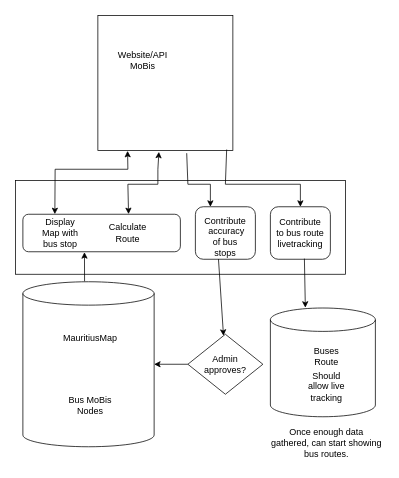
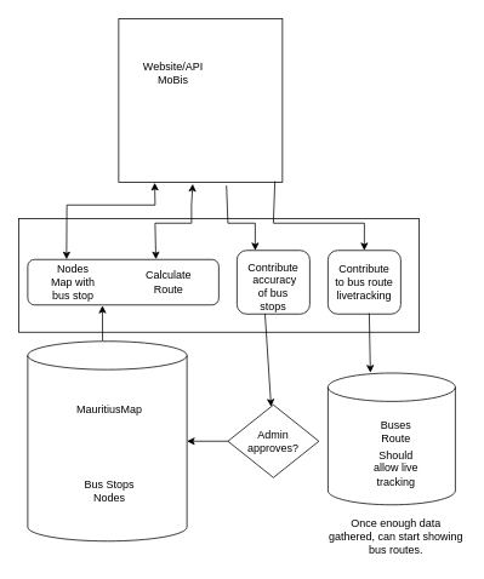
  <mxCell id="0" />
  <mxCell id="1" parent="0" />
  <mxCell id="2" value="" style="whiteSpace=wrap;html=1;aspect=fixed;movable=1;resizable=1;rotatable=1;deletable=1;editable=1;locked=0;connectable=1;" vertex="1" parent="1"><mxGeometry x="130" y="20" width="180" height="180" as="geometry" /></mxCell>
  <mxCell id="3" value="&lt;div&gt;Website/API&lt;/div&gt;&lt;div&gt;MoBis&lt;br&gt;&lt;/div&gt;" style="text;html=1;align=center;verticalAlign=middle;whiteSpace=wrap;rounded=0;movable=1;resizable=1;rotatable=1;deletable=1;editable=1;locked=0;connectable=1;" vertex="1" parent="1"><mxGeometry x="160" y="65" width="60" height="30" as="geometry" /></mxCell>
  <mxCell id="4" value="" style="shape=cylinder3;whiteSpace=wrap;html=1;boundedLbl=1;backgroundOutline=1;size=15.6;" vertex="1" parent="1"><mxGeometry x="30" y="375" width="175" height="220" as="geometry" /></mxCell>
  <mxCell id="5" value="&lt;div&gt;MauritiusMap&lt;/div&gt;" style="text;html=1;align=center;verticalAlign=middle;whiteSpace=wrap;rounded=0;" vertex="1" parent="1"><mxGeometry x="90" y="435" width="60" height="30" as="geometry" /></mxCell>
- <mxCell id="6" value="Bus MoBis Nodes" style="text;html=1;align=center;verticalAlign=middle;whiteSpace=wrap;rounded=0;" vertex="1" parent="1"><mxGeometry x="90" y="525" width="60" height="30" as="geometry" /></mxCell>
+ <mxCell id="6" value="Bus Stops Nodes" style="text;html=1;align=center;verticalAlign=middle;whiteSpace=wrap;rounded=0;" vertex="1" parent="1"><mxGeometry x="90" y="525" width="60" height="30" as="geometry" /></mxCell>
  <mxCell id="7" value="" style="shape=cylinder3;whiteSpace=wrap;html=1;boundedLbl=1;backgroundOutline=1;size=15.6;" vertex="1" parent="1"><mxGeometry x="360" y="410" width="140" height="145" as="geometry" /></mxCell>
  <mxCell id="8" value="Buses Route" style="text;html=1;align=center;verticalAlign=middle;whiteSpace=wrap;rounded=0;" vertex="1" parent="1"><mxGeometry x="405" y="460" width="60" height="30" as="geometry" /></mxCell>
  <mxCell id="9" value="Should allow live tracking" style="text;html=1;align=center;verticalAlign=middle;whiteSpace=wrap;rounded=0;" vertex="1" parent="1"><mxGeometry x="405" y="500" width="60" height="30" as="geometry" /></mxCell>
  <mxCell id="10" value="" style="rounded=0;whiteSpace=wrap;html=1;" vertex="1" parent="1"><mxGeometry x="20" y="240" width="440" height="125" as="geometry" /></mxCell>
  <mxCell id="11" value="" style="endArrow=classic;startArrow=classic;html=1;rounded=0;entryX=0.22;entryY=1.003;entryDx=0;entryDy=0;exitX=0.203;exitY=-0.003;exitDx=0;exitDy=0;exitPerimeter=0;entryPerimeter=0;" edge="1" parent="1" source="12" target="2"><mxGeometry width="50" height="50" relative="1" as="geometry"><mxPoint x="60" y="245" as="sourcePoint" /><mxPoint x="190" y="305" as="targetPoint" /><Array as="points"><mxPoint x="73" y="225" /><mxPoint x="170" y="225" /></Array></mxGeometry></mxCell>
  <mxCell id="12" value="" style="rounded=1;whiteSpace=wrap;html=1;" vertex="1" parent="1"><mxGeometry x="30" y="285" width="210" height="50" as="geometry" /></mxCell>
- <mxCell id="13" value="Display Map with bus stop" style="text;html=1;align=center;verticalAlign=middle;whiteSpace=wrap;rounded=0;movable=1;resizable=1;rotatable=1;deletable=1;editable=1;locked=0;connectable=1;" vertex="1" parent="1"><mxGeometry x="50" y="295" width="60" height="30" as="geometry" /></mxCell>
+ <mxCell id="13" value="Nodes Map with bus stop" style="text;html=1;align=center;verticalAlign=middle;whiteSpace=wrap;rounded=0;movable=1;resizable=1;rotatable=1;deletable=1;editable=1;locked=0;connectable=1;" vertex="1" parent="1"><mxGeometry x="50" y="295" width="60" height="30" as="geometry" /></mxCell>
  <mxCell id="14" value="" style="endArrow=classic;startArrow=classic;html=1;rounded=0;entryX=0.452;entryY=1.01;entryDx=0;entryDy=0;entryPerimeter=0;exitX=0.671;exitY=-0.005;exitDx=0;exitDy=0;exitPerimeter=0;" edge="1" parent="1" source="12" target="2"><mxGeometry width="50" height="50" relative="1" as="geometry"><mxPoint x="170" y="282" as="sourcePoint" /><mxPoint x="230" y="200" as="targetPoint" /><Array as="points"><mxPoint x="170" y="245" /><mxPoint x="210" y="245" /><mxPoint x="210" y="225" /></Array></mxGeometry></mxCell>
- <mxCell id="15" value="&lt;div&gt;Calculate &lt;br&gt;&lt;/div&gt;&lt;div&gt;Route&lt;br&gt;&lt;/div&gt;" style="text;html=1;align=center;verticalAlign=middle;whiteSpace=wrap;rounded=0;movable=1;resizable=1;rotatable=1;deletable=1;editable=1;locked=0;connectable=1;" vertex="1" parent="1"><mxGeometry x="140" y="295" width="60" height="30" as="geometry" /></mxCell>
+ <mxCell id="15" value="&lt;div&gt;Calculate &lt;br&gt;&lt;/div&gt;&lt;div&gt;Route&lt;br&gt;&lt;/div&gt;" style="text;html=1;align=center;verticalAlign=middle;whiteSpace=wrap;rounded=0;movable=1;resizable=1;rotatable=1;deletable=1;editable=1;locked=0;connectable=1;" vertex="1" parent="1"><mxGeometry x="155" y="295" width="60" height="30" as="geometry" /></mxCell>
  <mxCell id="16" value="" style="rounded=1;whiteSpace=wrap;html=1;" vertex="1" parent="1"><mxGeometry x="360" y="275" width="80" height="70" as="geometry" /></mxCell>
  <mxCell id="17" value="" style="rounded=1;whiteSpace=wrap;html=1;" vertex="1" parent="1"><mxGeometry x="260" y="275" width="80" height="70" as="geometry" /></mxCell>
  <mxCell id="18" value="&lt;div&gt;Contribute to bus route livetracking&lt;/div&gt;" style="text;html=1;align=center;verticalAlign=middle;whiteSpace=wrap;rounded=0;" vertex="1" parent="1"><mxGeometry x="365" y="290" width="70" height="40" as="geometry" /></mxCell>
  <mxCell id="19" value="&lt;div&gt;Contribute&lt;/div&gt;&lt;div&gt;&amp;nbsp;accuracy of bus stops&lt;/div&gt;" style="text;html=1;align=center;verticalAlign=middle;whiteSpace=wrap;rounded=0;" vertex="1" parent="1"><mxGeometry x="270" y="300" width="60" height="30" as="geometry" /></mxCell>
  <mxCell id="20" value="" style="endArrow=classic;html=1;rounded=0;exitX=0.47;exitY=-0.003;exitDx=0;exitDy=0;exitPerimeter=0;entryX=0.391;entryY=1.013;entryDx=0;entryDy=0;entryPerimeter=0;" edge="1" parent="1" source="4" target="12"><mxGeometry width="50" height="50" relative="1" as="geometry"><mxPoint x="230" y="345" as="sourcePoint" /><mxPoint x="280" y="295" as="targetPoint" /></mxGeometry></mxCell>
  <mxCell id="21" value="&lt;div&gt;Admin &lt;br&gt;&lt;/div&gt;&lt;div&gt;approves?&lt;br&gt;&lt;/div&gt;" style="rhombus;whiteSpace=wrap;html=1;" vertex="1" parent="1"><mxGeometry x="250" y="445" width="100" height="80" as="geometry" /></mxCell>
  <mxCell id="22" value="" style="endArrow=classic;html=1;rounded=0;exitX=0;exitY=0.5;exitDx=0;exitDy=0;entryX=1;entryY=0.5;entryDx=0;entryDy=0;entryPerimeter=0;" edge="1" parent="1" source="21" target="4"><mxGeometry width="50" height="50" relative="1" as="geometry"><mxPoint x="240" y="575" as="sourcePoint" /><mxPoint x="290" y="525" as="targetPoint" /></mxGeometry></mxCell>
  <mxCell id="23" value="" style="endArrow=classic;html=1;rounded=0;exitX=0.385;exitY=0.997;exitDx=0;exitDy=0;exitPerimeter=0;" edge="1" parent="1" source="17" target="21"><mxGeometry width="50" height="50" relative="1" as="geometry"><mxPoint x="240" y="575" as="sourcePoint" /><mxPoint x="290" y="445" as="targetPoint" /></mxGeometry></mxCell>
  <mxCell id="24" value="" style="endArrow=classic;html=1;rounded=0;exitX=0.658;exitY=1.02;exitDx=0;exitDy=0;exitPerimeter=0;" edge="1" parent="1" source="2"><mxGeometry width="50" height="50" relative="1" as="geometry"><mxPoint x="240" y="465" as="sourcePoint" /><mxPoint x="280" y="275" as="targetPoint" /><Array as="points"><mxPoint x="250" y="245" /><mxPoint x="280" y="245" /></Array></mxGeometry></mxCell>
  <mxCell id="25" value="" style="endArrow=classic;html=1;rounded=0;exitX=0.954;exitY=0.993;exitDx=0;exitDy=0;exitPerimeter=0;entryX=0.5;entryY=0;entryDx=0;entryDy=0;" edge="1" parent="1" source="2" target="16"><mxGeometry width="50" height="50" relative="1" as="geometry"><mxPoint x="298" y="200" as="sourcePoint" /><mxPoint x="330" y="271" as="targetPoint" /><Array as="points"><mxPoint x="300" y="245" /><mxPoint x="400" y="245" /></Array></mxGeometry></mxCell>
  <mxCell id="26" value="" style="endArrow=classic;html=1;rounded=0;exitX=0.567;exitY=0.988;exitDx=0;exitDy=0;exitPerimeter=0;entryX=0.333;entryY=-0.003;entryDx=0;entryDy=0;entryPerimeter=0;" edge="1" parent="1" source="16" target="7"><mxGeometry width="50" height="50" relative="1" as="geometry"><mxPoint x="340" y="465" as="sourcePoint" /><mxPoint x="390" y="415" as="targetPoint" /></mxGeometry></mxCell>
  <mxCell id="27" value="Once enough data gathered, can start showing bus routes." style="text;html=1;align=center;verticalAlign=middle;whiteSpace=wrap;rounded=0;" vertex="1" parent="1"><mxGeometry x="360" y="565" width="150" height="50" as="geometry" /></mxCell>
